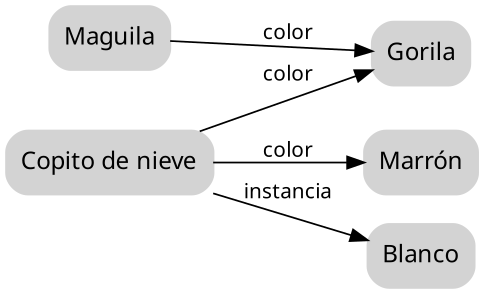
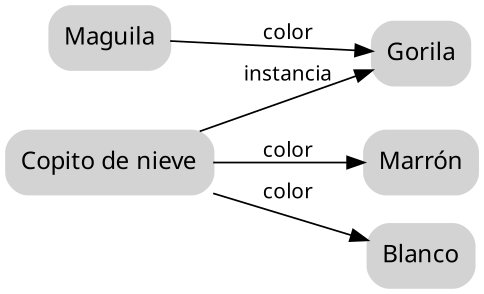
  digraph {
    rankdir=LR
    node [color=lightgray fontname=Nimbus shape=box style="rounded,filled,bold"]
    edge [fontname=Nimbus fontsize=12 weight=2]
    n1 [label=Maguila]
    n2 [label=Gorila]
    n3 [label="Marrón"]
    n4 [label="Copito de nieve"]
    n5 [label=Blanco]
    n1 -> n2 [label=color]
-   n4 -> n2 [label=color]
+   n4 -> n2 [label=instancia]
    n4 -> n3 [label=color]
-   n4 -> n5 [label=instancia]
+   n4 -> n5 [label=color]
  }
